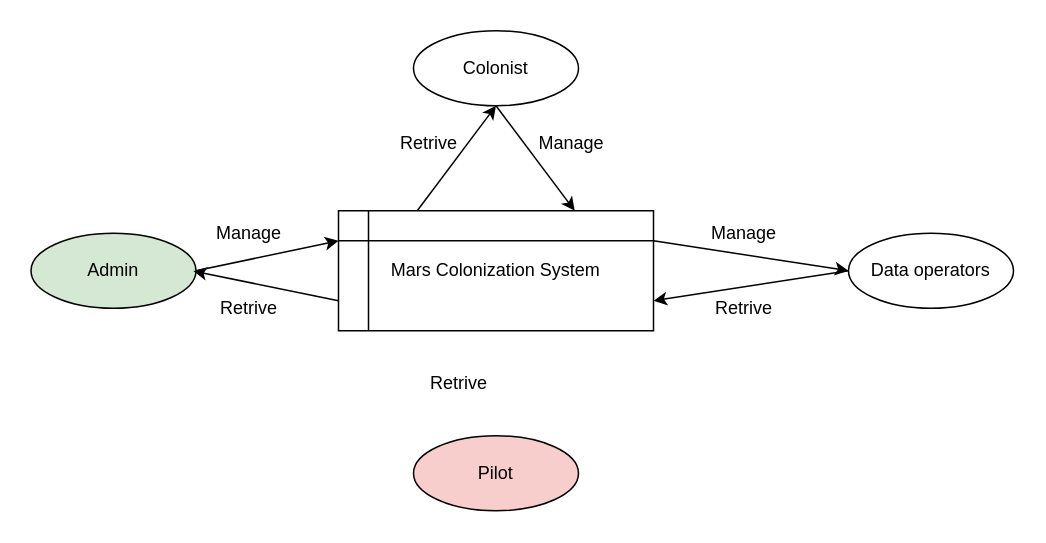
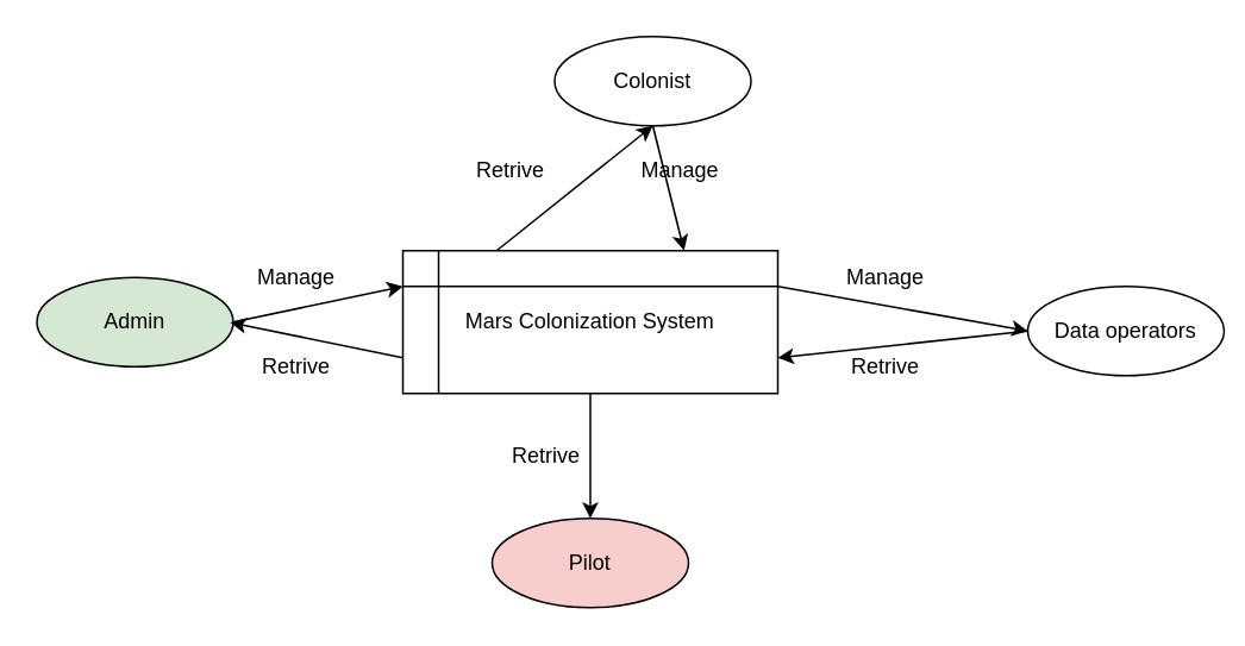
  <mxCell id="0" />
  <mxCell id="1" parent="0" />
  <mxCell id="2" value="Mars Colonization System" style="shape=internalStorage;whiteSpace=wrap;html=1;backgroundOutline=1;" parent="1" vertex="1"><mxGeometry x="225" y="140" width="210" height="80" as="geometry" /></mxCell>
+ <mxCell id="3" value="" style="endArrow=classic;html=1;rounded=0;exitX=0.5;exitY=1;exitDx=0;exitDy=0;entryX=0.5;entryY=0;entryDx=0;entryDy=0;" parent="1" source="2" target="20" edge="1"><mxGeometry width="50" height="50" relative="1" as="geometry"><mxPoint x="195" y="310" as="sourcePoint" /><mxPoint x="325" y="280" as="targetPoint" /></mxGeometry></mxCell>
  <mxCell id="4" value="Manage" style="text;html=1;align=center;verticalAlign=middle;resizable=0;points=[];autosize=1;strokeColor=none;fillColor=none;" parent="1" vertex="1"><mxGeometry x="130" y="140" width="70" height="30" as="geometry" /></mxCell>
  <mxCell id="5" value="Manage" style="text;html=1;align=center;verticalAlign=middle;resizable=0;points=[];autosize=1;strokeColor=none;fillColor=none;" parent="1" vertex="1"><mxGeometry x="460" y="140" width="70" height="30" as="geometry" /></mxCell>
  <mxCell id="6" value="Manage" style="text;html=1;align=center;verticalAlign=middle;resizable=0;points=[];autosize=1;strokeColor=none;fillColor=none;" parent="1" vertex="1"><mxGeometry x="345" y="80" width="70" height="30" as="geometry" /></mxCell>
  <mxCell id="7" value="Retrive" style="text;html=1;align=center;verticalAlign=middle;resizable=0;points=[];autosize=1;strokeColor=none;fillColor=none;" parent="1" vertex="1"><mxGeometry x="135" y="190" width="60" height="30" as="geometry" /></mxCell>
  <mxCell id="8" value="Retrive" style="text;html=1;align=center;verticalAlign=middle;resizable=0;points=[];autosize=1;strokeColor=none;fillColor=none;" parent="1" vertex="1"><mxGeometry x="275" y="240" width="60" height="30" as="geometry" /></mxCell>
  <mxCell id="9" value="Retrive" style="text;html=1;align=center;verticalAlign=middle;resizable=0;points=[];autosize=1;strokeColor=none;fillColor=none;" parent="1" vertex="1"><mxGeometry x="465" y="190" width="60" height="30" as="geometry" /></mxCell>
  <mxCell id="10" value="Retrive" style="text;html=1;align=center;verticalAlign=middle;resizable=0;points=[];autosize=1;strokeColor=none;fillColor=none;" parent="1" vertex="1"><mxGeometry x="255" y="80" width="60" height="30" as="geometry" /></mxCell>
- <mxCell id="11" value="Colonist" style="ellipse;whiteSpace=wrap;html=1;" parent="1" vertex="1"><mxGeometry x="275" y="20" width="110" height="50" as="geometry" /></mxCell>
+ <mxCell id="11" value="Colonist" style="ellipse;whiteSpace=wrap;html=1;" parent="1" vertex="1"><mxGeometry x="310" y="20" width="110" height="50" as="geometry" /></mxCell>
  <mxCell id="12" value="" style="endArrow=classic;html=1;rounded=0;entryX=0.5;entryY=1;entryDx=0;entryDy=0;exitX=0.25;exitY=0;exitDx=0;exitDy=0;" parent="1" source="2" target="11" edge="1"><mxGeometry width="50" height="50" relative="1" as="geometry"><mxPoint x="255" y="120" as="sourcePoint" /><mxPoint x="305" y="70" as="targetPoint" /></mxGeometry></mxCell>
  <mxCell id="13" value="" style="endArrow=classic;html=1;rounded=0;entryX=0.75;entryY=0;entryDx=0;entryDy=0;exitX=0.5;exitY=1;exitDx=0;exitDy=0;" parent="1" source="11" target="2" edge="1"><mxGeometry width="50" height="50" relative="1" as="geometry"><mxPoint x="425" y="100" as="sourcePoint" /><mxPoint x="435" y="-12" as="targetPoint" /></mxGeometry></mxCell>
  <mxCell id="14" value="" style="endArrow=classic;html=1;rounded=0;exitX=1;exitY=0.25;exitDx=0;exitDy=0;entryX=0;entryY=0.5;entryDx=0;entryDy=0;" parent="1" source="2" target="19" edge="1"><mxGeometry width="50" height="50" relative="1" as="geometry"><mxPoint x="475" y="190" as="sourcePoint" /><mxPoint x="585" y="95" as="targetPoint" /></mxGeometry></mxCell>
  <mxCell id="15" value="" style="endArrow=classic;html=1;rounded=0;exitX=0;exitY=0.5;exitDx=0;exitDy=0;entryX=1;entryY=0.75;entryDx=0;entryDy=0;" parent="1" source="19" target="2" edge="1"><mxGeometry width="50" height="50" relative="1" as="geometry"><mxPoint x="585" y="125" as="sourcePoint" /><mxPoint x="435" y="192.5" as="targetPoint" /></mxGeometry></mxCell>
  <mxCell id="16" value="Admin" style="ellipse;whiteSpace=wrap;html=1;fillColor=#d5e8d4;" parent="1" vertex="1"><mxGeometry x="20" y="155" width="110" height="50" as="geometry" /></mxCell>
  <mxCell id="17" value="" style="endArrow=classic;html=1;rounded=0;entryX=0;entryY=0.25;entryDx=0;entryDy=0;exitX=1;exitY=0.5;exitDx=0;exitDy=0;" parent="1" source="16" target="2" edge="1"><mxGeometry width="50" height="50" relative="1" as="geometry"><mxPoint x="115" y="150" as="sourcePoint" /><mxPoint x="165" y="100" as="targetPoint" /></mxGeometry></mxCell>
  <mxCell id="18" value="" style="endArrow=classic;html=1;rounded=0;entryX=0.984;entryY=0.504;entryDx=0;entryDy=0;exitX=0;exitY=0.75;exitDx=0;exitDy=0;entryPerimeter=0;" parent="1" source="2" target="16" edge="1"><mxGeometry width="50" height="50" relative="1" as="geometry"><mxPoint x="235" y="170" as="sourcePoint" /><mxPoint x="140" y="190" as="targetPoint" /></mxGeometry></mxCell>
- <mxCell id="19" value="Data operators" style="ellipse;whiteSpace=wrap;html=1;" parent="1" vertex="1"><mxGeometry x="565" y="155" width="110" height="50" as="geometry" /></mxCell>
+ <mxCell id="19" value="Data operators" style="ellipse;whiteSpace=wrap;html=1;" parent="1" vertex="1"><mxGeometry x="575" y="160" width="110" height="50" as="geometry" /></mxCell>
  <mxCell id="20" value="Pilot" style="ellipse;whiteSpace=wrap;html=1;fillColor=#f8cecc;" parent="1" vertex="1"><mxGeometry x="275" y="290" width="110" height="50" as="geometry" /></mxCell>
